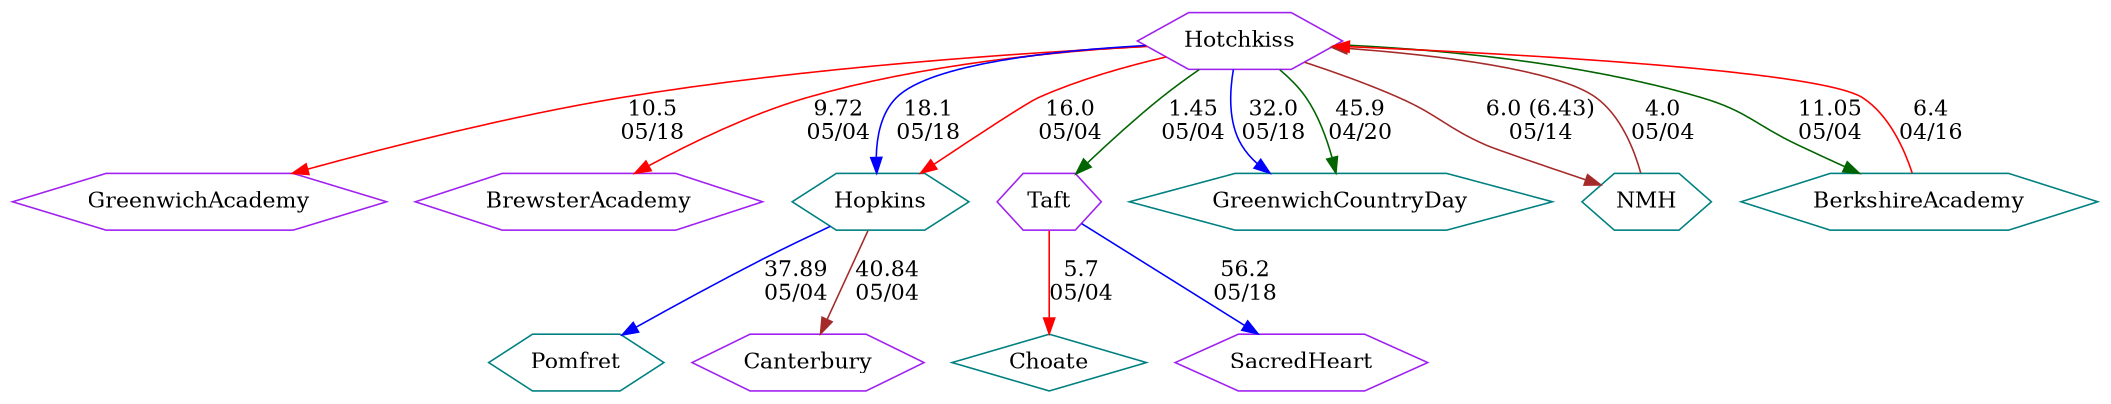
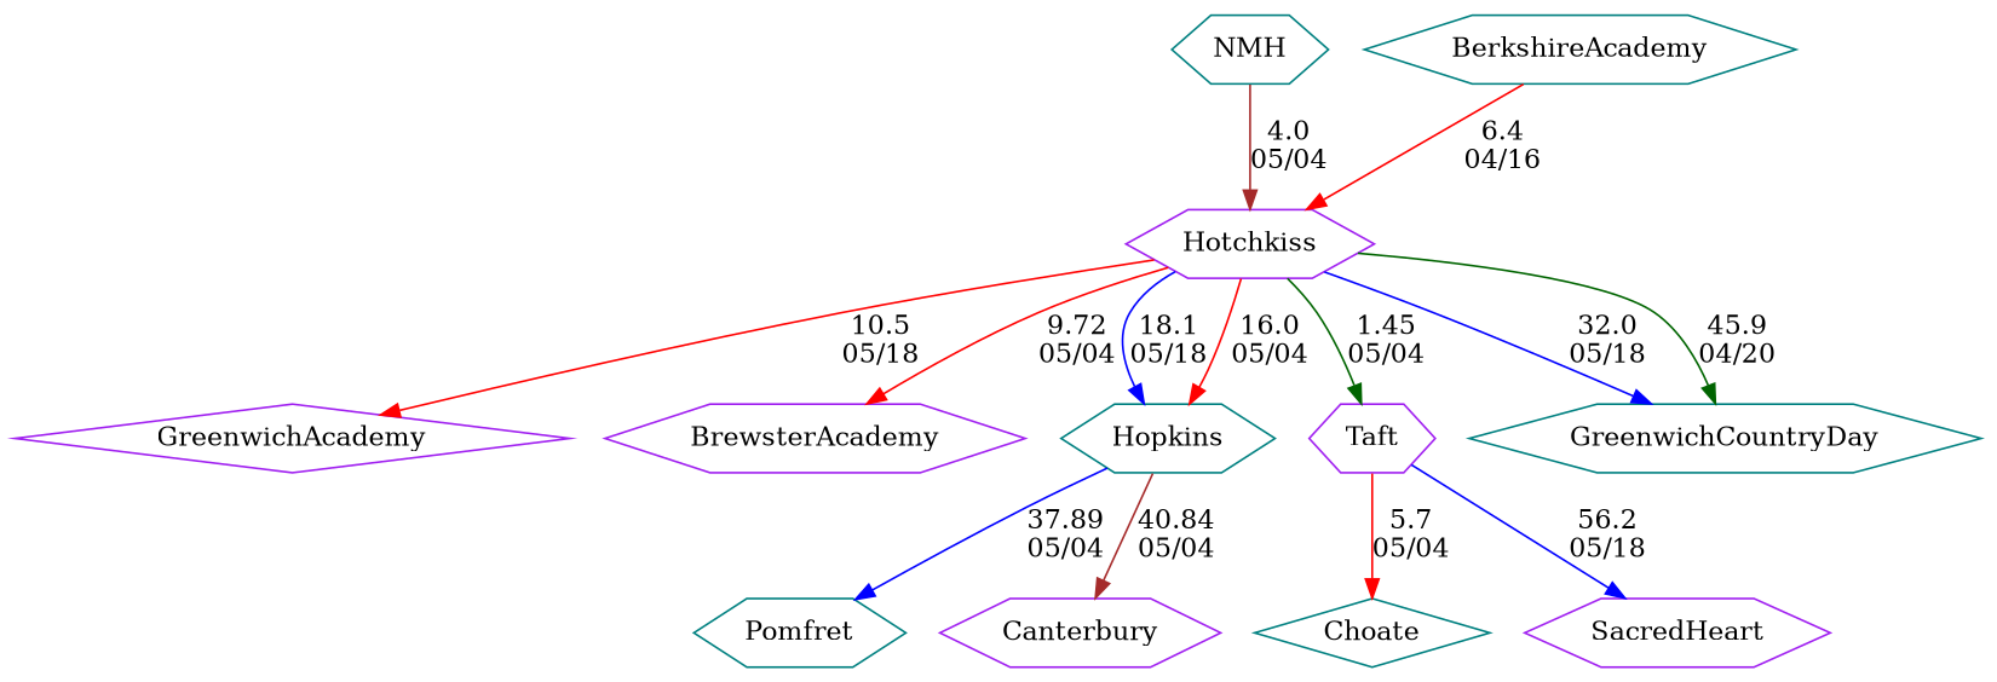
  digraph {
    node [color=purple shape=hexagon]
    edge [color=red random=random weight=94]
-   GreenwichAcademy
+   GreenwichAcademy [shape=diamond]
    Hotchkiss
    BrewsterAcademy
    Hopkins [color=teal]
    Taft
    GreenwichCountryDay [color=teal]
    NMH [color=teal]
    BerkshireAcademy [color=teal]
    Choate [color=teal shape=diamond]
    Pomfret [color=teal]
    Canterbury
    SacredHeart
    Hotchkiss -> GreenwichAcademy [label="10.5\n05/18" weight=90]
    Hotchkiss -> BrewsterAcademy [label="9.72\n05/04" weight=91]
    Hotchkiss -> Hopkins [color=blue label="18.1\n05/18" weight=82]
    Hotchkiss -> Hopkins [label="16.0\n05/04" weight=84]
    Hotchkiss -> Taft [color=darkgreen label="1.45\n05/04" weight=99]
    Hotchkiss -> GreenwichCountryDay [color=blue label="32.0\n05/18" weight=68]
    Hotchkiss -> GreenwichCountryDay [color=darkgreen label="45.9\n04/20" weight=55]
-   Hotchkiss -> NMH [color=brown label="6.0 (6.43)\n05/14"]
-   Hotchkiss -> BerkshireAcademy [color=darkgreen label="11.05\n05/04" weight=89]
    Hopkins -> Pomfret [color=blue label="37.89\n05/04" weight=63]
    Hopkins -> Canterbury [color=brown label="40.84\n05/04" weight=60]
    Taft -> Choate [label="5.7\n05/04" weight=95]
    Taft -> SacredHeart [color=blue label="56.2\n05/18" weight=44]
    NMH -> Hotchkiss [color=brown label="4.0\n05/04" weight=96]
    BerkshireAcademy -> Hotchkiss [label="6.4\n04/16"]
  }
